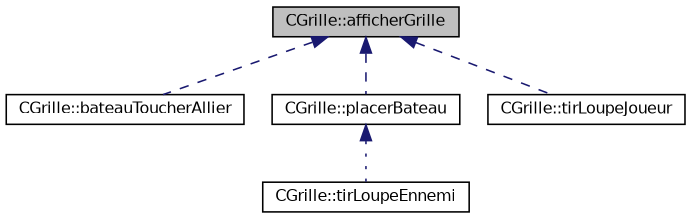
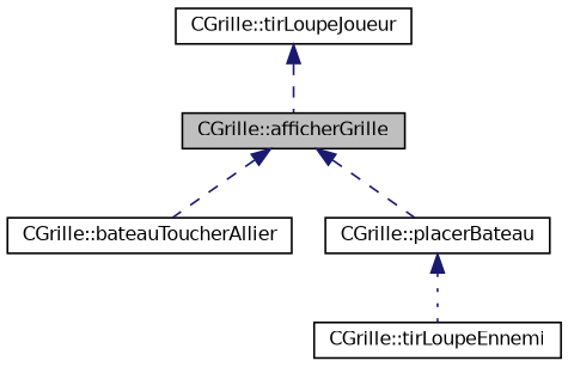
  digraph {
    rankdir=TB
    node [color=black fillcolor=white fontname=Helvetica fontsize=10 shape=record style=filled]
    edge [color=midnightblue dir=back fontname=Helvetica fontsize=10 labelfontname=Helvetica labelfontsize=10 style=dashed]
    n1 [fillcolor=grey75 fontcolor=black height=0.2 label="CGrille::afficherGrille" width=0.4]
    n2 [height=0.2 label="CGrille::bateauToucherAllier" width=0.4]
    n3 [height=0.2 label="CGrille::placerBateau" width=0.4]
    n4 [height=0.2 label="CGrille::tirLoupeJoueur" width=0.4]
    n5 [height=0.2 label="CGrille::tirLoupeEnnemi" width=0.4]
    n1 -> n2
    n1 -> n3
-   n1 -> n4
+   n4 -> n1
    n3 -> n5 [style=dotted]
  }
